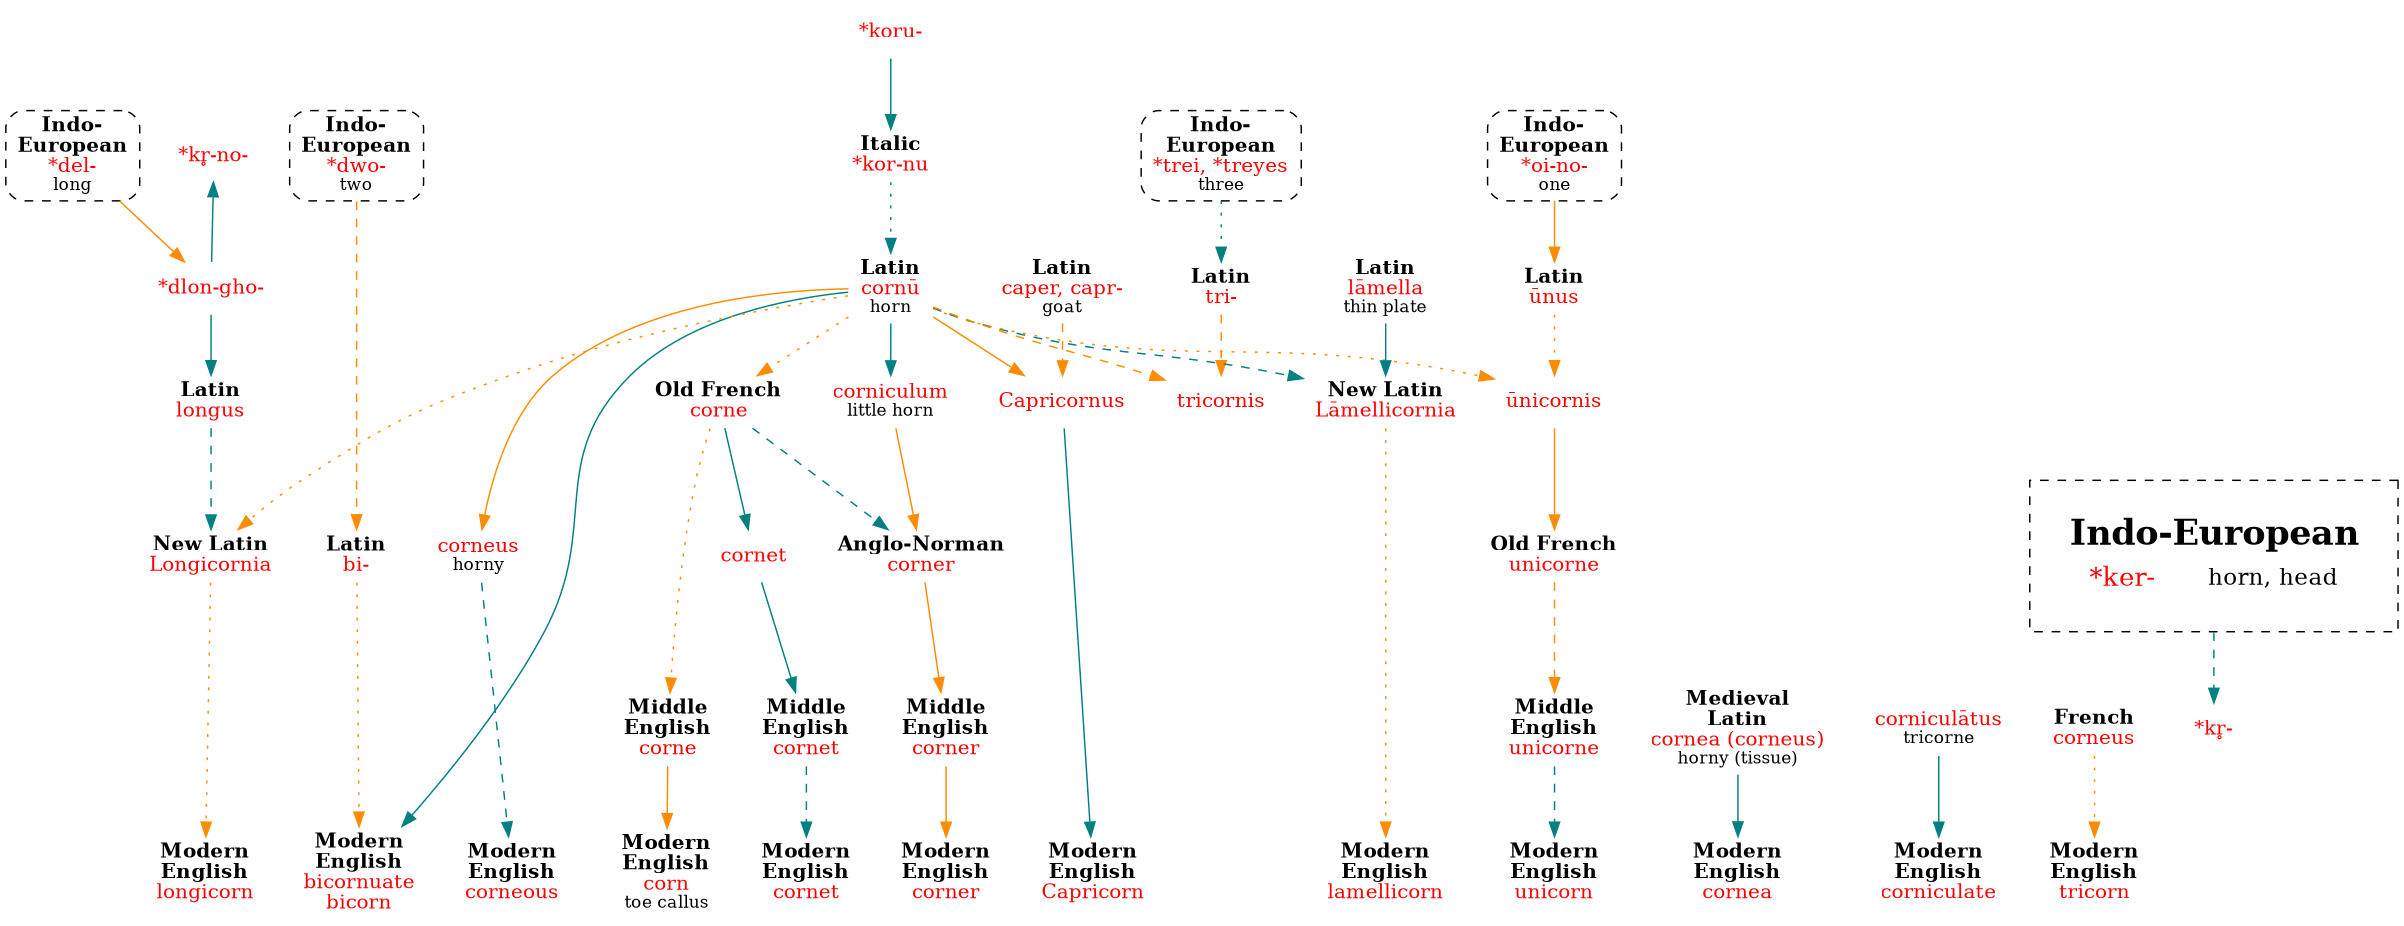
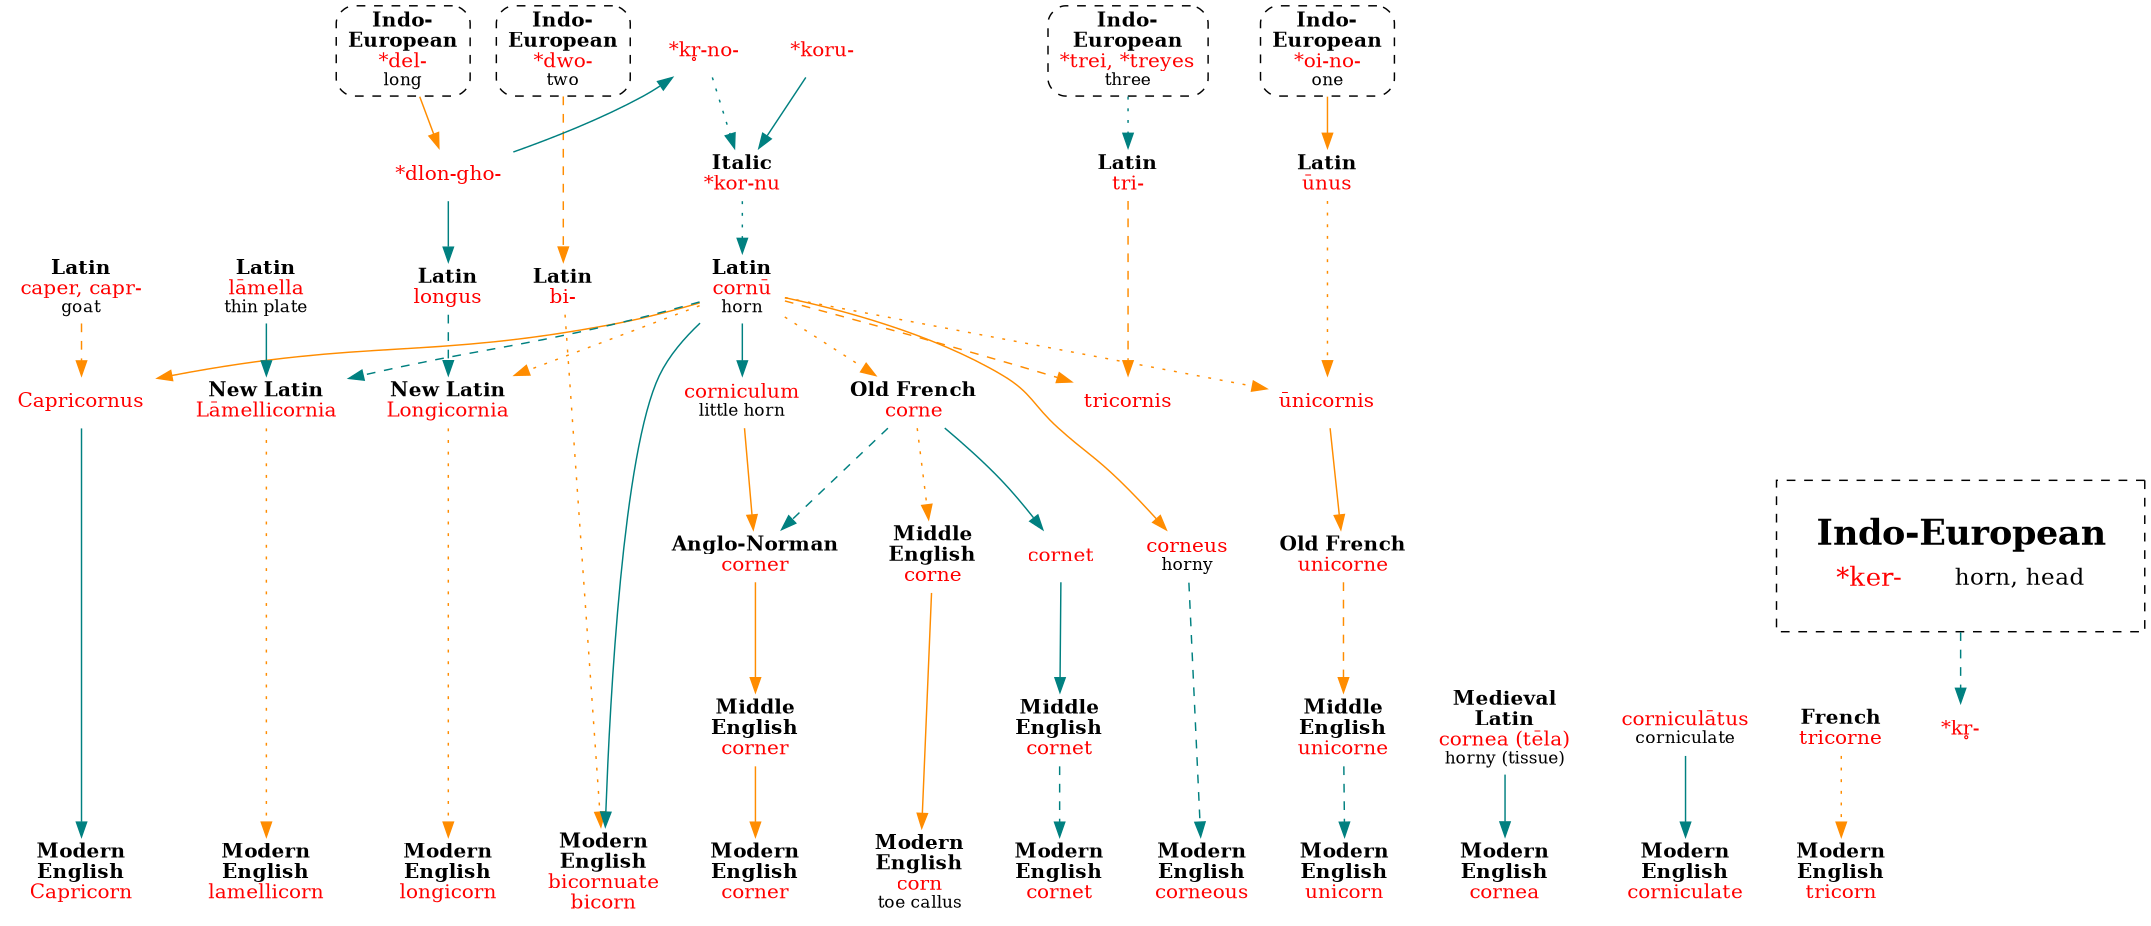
  strict digraph {
    node [shape=none]
    edge [color=darkorange style=solid]
    n1 [label=<<b>Modern<br/>English</b><br/><font color="red">corn</font><br/><font point-size="12">toe callus</font>>]
    n2 [label=<<b>Modern<br/>English</b><br/><font color="red">cornea</font>>]
    n3 [label=<<b>Modern<br/>English</b><br/><font color="red">corneous</font>>]
    n4 [label=<<b>Modern<br/>English</b><br/><font color="red">corner</font>>]
    n5 [label=<<b>Modern<br/>English</b><br/><font color="red">cornet</font>>]
    n6 [label=<<b>Modern<br/>English</b><br/><font color="red">corniculate</font>>]
    n7 [label=<<b>Modern<br/>English</b><br/><font color="red">bicornuate<br/>bicorn</font>>]
    n8 [label=<<b>Modern<br/>English</b><br/><font color="red">Capricorn</font>>]
    n9 [label=<<b>Modern<br/>English</b><br/><font color="red">lamellicorn</font>>]
    n10 [label=<<b>Modern<br/>English</b><br/><font color="red">longicorn</font>>]
    n11 [label=<<b>Modern<br/>English</b><br/><font color="red">tricorn</font>>]
    n12 [label=<<b>Modern<br/>English</b><br/><font color="red">unicorn</font>>]
    n13 [label=<<font color="red">*kr̥-no-</font>>]
    n14 [label=<<b>Indo-<br/>European</b><br/><font color="red">*dwo-</font><br/><font point-size="12">two</font>> shape=box style="dashed,rounded"]
    n15 [label=<<b>Indo-<br/>European</b><br/><font color="red">*del-</font><br/><font point-size="12">long</font>> shape=box style="dashed,rounded"]
    n16 [label=<<b>Indo-<br/>European</b><br/><font color="red">*trei, *treyes</font><br/><font point-size="12">three</font>> shape=box style="dashed,rounded"]
    n17 [label=<<b>Indo-<br/>European</b><br/><font color="red">*oi-no-</font><br/><font point-size="12">one</font>> shape=box style="dashed,rounded"]
    n18 [label=<<b>Italic</b><br/><font color="red">*kor-nu</font>>]
    n19 [label=<<b>Latin</b><br/><font color="red">bi-</font>>]
    n20 [label=<<font color="red">*dlon-gho-</font>>]
    n21 [label=<<b>Latin</b><br/><font color="red">tri-</font>>]
    n22 [label=<<b>Latin</b><br/><font color="red">ūnus</font>>]
    n23 [label=<<table border="0"><tr><td colspan="2"><font point-size="24"><b>Indo-European</b></font></td></tr><tr><td><font point-size="18" color="red">*ker-</font></td><td><font point-size="16">horn, head</font></td></tr></table>> margin=.3 peripheries=1 shape=rect style=dashed]
    n24 [label=<<font color="red">*kr̥-</font>>]
    n25 [label=<<font color="red">*koru-</font>>]
    n26 [label=<<b>Latin</b><br/><font color="red">cornū</font><br/><font point-size="12">horn</font>>]
    n27 [label=<<b>Old French</b><br/><font color="red">corne</font>>]
    n28 [label=<<font color="red">corneus</font><br/><font point-size="12">horny</font>>]
    n29 [label=<<font color="red">corniculum</font><br/><font point-size="12">little horn</font>>]
    n30 [label=<<font color="red">Capricornus</font>>]
    n31 [label=<<b>New Latin</b><br/><font color="red">Lāmellicornia</font>>]
    n32 [label=<<b>New Latin</b><br/><font color="red">Longicornia</font>>]
    n33 [label=<<font color="red">tricornis</font>>]
    n34 [label=<<font color="red">ūnicornis</font>>]
    n35 [label=<<b>Middle<br/>English</b><br/><font color="red">corne</font>>]
    n36 [label=<<b>Anglo-Norman</b><br/><font color="red">corner</font>>]
    n37 [label=<<font color="red">cornet</font>>]
    n38 [label=<<b>Old French</b><br/><font color="red">unicorne</font>>]
    n39 [label=<<b>Middle<br/>English</b><br/><font color="red">corner</font>>]
    n40 [label=<<b>Middle<br/>English</b><br/><font color="red">cornet</font>>]
-   n41 [label=<<b>Medieval<br/>Latin</b><br/><font color="red">cornea (corneus)</font><br/><font point-size="12">horny (tissue)</font>>]
-   n42 [label=<<font color="red">corniculātus</font><br/><font point-size="12">tricorne</font>>]
+   n41 [label=<<b>Medieval<br/>Latin</b><br/><font color="red">cornea (tēla)</font><br/><font point-size="12">horny (tissue)</font>>]
+   n42 [label=<<font color="red">corniculātus</font><br/><font point-size="12">corniculate</font>>]
    n43 [label=<<b>Latin</b><br/><font color="red">caper, capr-</font><br/><font point-size="12">goat</font>>]
    n44 [label=<<b>Latin</b><br/><font color="red">lāmella</font><br/><font point-size="12">thin plate</font>>]
    n45 [label=<<b>Latin</b><br/><font color="red">longus</font>>]
-   n46 [label=<<b>French</b><br/><font color="red">corneus</font>>]
+   n46 [label=<<b>French</b><br/><font color="red">tricorne</font>>]
    n47 [label=<<b>Middle<br/>English</b><br/><font color="red">unicorne</font>>]
    subgraph sub_1 {
      rank=sink
      n1
      n2
      n3
      n4
      n5
      n6
      n7
      n8
      n9
      n10
      n11
      n12
    }
    subgraph sub_2 {
      rank=same
      n13
      n14
      n15
      n16
      n17
    }
+   n13 -> n18 [color=teal style=dotted]
    n14 -> n19 [style=dashed]
    n15 -> n20
    n16 -> n21 [color=teal style=dotted]
    n17 -> n22
    n18 -> n26 [color=teal style=dotted]
    n19 -> n7 [style=dotted]
    n20 -> n13 [color=teal]
    n20 -> n45 [color=teal]
    n21 -> n33 [style=dashed]
    n22 -> n34 [style=dotted]
    n23 -> n24 [color=teal style=dashed]
    n25 -> n18 [color=teal]
    n26 -> n7 [color=teal]
    n26 -> n27 [style=dotted]
    n26 -> n28
    n26 -> n29 [color=teal]
    n26 -> n30
    n26 -> n31 [color=teal style=dashed]
    n26 -> n32 [style=dotted]
    n26 -> n33 [style=dashed]
    n26 -> n34 [style=dotted]
    n27 -> n35 [style=dotted]
    n27 -> n36 [color=teal style=dashed]
    n27 -> n37 [color=teal]
    n28 -> n3 [color=teal style=dashed]
    n29 -> n36
    n30 -> n8 [color=teal]
    n31 -> n9 [style=dotted]
    n32 -> n10 [style=dotted]
    n34 -> n38
    n35 -> n1
    n36 -> n39
    n37 -> n40 [color=teal]
    n38 -> n47 [style=dashed]
    n39 -> n4
    n40 -> n5 [color=teal style=dashed]
    n41 -> n2 [color=teal]
    n42 -> n6 [color=teal]
    n43 -> n30 [style=dashed]
    n44 -> n31 [color=teal]
    n45 -> n32 [color=teal style=dashed]
    n46 -> n11 [style=dotted]
    n47 -> n12 [color=teal style=dashed]
  }
